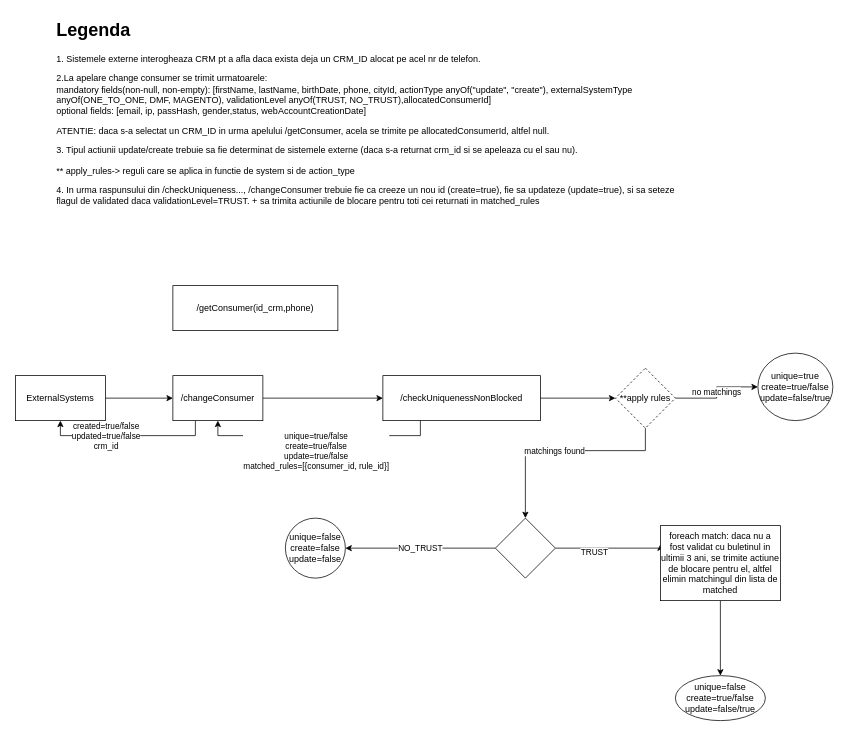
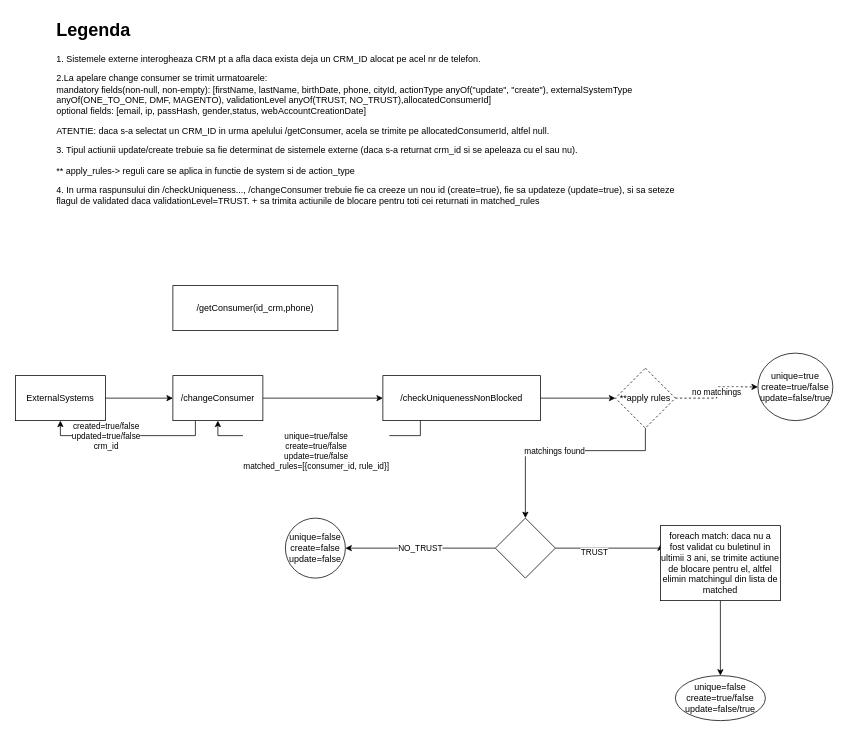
  <mxCell id="0" />
  <mxCell id="1" parent="0" />
  <mxCell id="2" value="" style="edgeStyle=orthogonalEdgeStyle;rounded=0;orthogonalLoop=1;jettySize=auto;html=1;" edge="1" parent="1" source="3" target="8"><mxGeometry relative="1" as="geometry" /></mxCell>
  <mxCell id="3" value="ExternalSystems" style="rounded=0;whiteSpace=wrap;html=1;" vertex="1" parent="1"><mxGeometry x="20" y="500" width="120" height="60" as="geometry" /></mxCell>
  <mxCell id="4" value="" style="edgeStyle=orthogonalEdgeStyle;rounded=0;orthogonalLoop=1;jettySize=auto;html=1;exitX=1;exitY=0.5;exitDx=0;exitDy=0;" edge="1" parent="1" source="8" target="13"><mxGeometry relative="1" as="geometry" /></mxCell>
  <mxCell id="5" value="/getConsumer(id_crm,phone)" style="whiteSpace=wrap;html=1;rounded=0;" vertex="1" parent="1"><mxGeometry x="230" y="380" width="220" height="60" as="geometry" /></mxCell>
  <mxCell id="6" style="edgeStyle=orthogonalEdgeStyle;rounded=0;orthogonalLoop=1;jettySize=auto;html=1;entryX=0.5;entryY=1;entryDx=0;entryDy=0;" edge="1" parent="1" source="8" target="3"><mxGeometry relative="1" as="geometry"><Array as="points"><mxPoint x="260" y="580" /><mxPoint x="80" y="580" /></Array></mxGeometry></mxCell>
  <mxCell id="7" value="created=true/false&lt;br&gt;updated=true/false&lt;br&gt;crm_id" style="edgeLabel;html=1;align=center;verticalAlign=middle;resizable=0;points=[];" vertex="1" connectable="0" parent="6"><mxGeometry x="0.273" relative="1" as="geometry"><mxPoint as="offset" /></mxGeometry></mxCell>
  <mxCell id="8" value="/changeConsumer" style="whiteSpace=wrap;html=1;rounded=0;" vertex="1" parent="1"><mxGeometry x="230" y="500" width="120" height="60" as="geometry" /></mxCell>
  <mxCell id="9" value="&lt;h1&gt;Legenda&lt;/h1&gt;&lt;p&gt;&lt;span style=&quot;text-align: center;&quot;&gt;1. Sistemele externe interogheaza CRM pt a afla daca exista deja un CRM_ID alocat pe acel nr de telefon.&lt;/span&gt;&lt;/p&gt;&lt;p&gt;&lt;span style=&quot;text-align: center;&quot;&gt;2.La apelare change consumer se trimit urmatoarele:&amp;nbsp;&lt;/span&gt;&lt;br style=&quot;text-align: center;&quot;&gt;&lt;span style=&quot;text-align: center;&quot;&gt;mandatory fields(non-null, non-empty): [firstName, lastName, birthDate, phone, cityId, actionType anyOf(&quot;update&quot;, &quot;create&quot;), externalSystemType anyOf(ONE_TO_ONE, DMF, MAGENTO), validationLevel anyOf(TRUST, NO_TRUST),allocatedConsumerId]&lt;/span&gt;&lt;br style=&quot;text-align: center;&quot;&gt;&lt;span style=&quot;text-align: center;&quot;&gt;optional fields: [email, ip, passHash, gender,status,&amp;nbsp;webAccountCreationDate]&lt;/span&gt;&lt;span style=&quot;text-align: center;&quot;&gt;&lt;br&gt;&lt;/span&gt;&lt;/p&gt;&lt;p&gt;&lt;span style=&quot;text-align: center;&quot;&gt;ATENTIE: daca s-a selectat un CRM_ID in urma apelului /getConsumer, acela se trimite pe allocatedConsumerId, altfel null.&lt;/span&gt;&lt;/p&gt;&lt;p&gt;&lt;span style=&quot;text-align: center;&quot;&gt;3. Tipul actiunii update/create trebuie sa fie determinat de sistemele externe (daca s-a returnat crm_id si se apeleaza cu el sau nu).&lt;/span&gt;&lt;/p&gt;&lt;p&gt;** apply_rules-&amp;gt; reguli care se aplica in functie de system si de action_type&lt;span style=&quot;text-align: center;&quot;&gt;&lt;br&gt;&lt;/span&gt;&lt;/p&gt;&lt;p&gt;&lt;span style=&quot;text-align: center;&quot;&gt;4. In urma raspunsului din /checkUniqueness..., /changeConsumer trebuie fie ca creeze un nou id (create=true), fie sa updateze (update=true), si sa seteze&amp;nbsp; flagul de validated daca validationLevel=TRUST. + sa trimita actiunile de blocare pentru toti cei returnati in matched_rules&lt;/span&gt;&lt;/p&gt;&lt;p&gt;&lt;span style=&quot;text-align: center;&quot;&gt;&lt;br&gt;&lt;/span&gt;&lt;/p&gt;" style="text;html=1;strokeColor=none;fillColor=none;spacing=5;spacingTop=-20;whiteSpace=wrap;overflow=hidden;rounded=0;" vertex="1" parent="1"><mxGeometry x="70" y="20" width="860" height="310" as="geometry" /></mxCell>
  <mxCell id="10" style="edgeStyle=orthogonalEdgeStyle;rounded=0;orthogonalLoop=1;jettySize=auto;html=1;exitX=0;exitY=0.75;exitDx=0;exitDy=0;entryX=0.5;entryY=1;entryDx=0;entryDy=0;" edge="1" parent="1" source="13" target="8"><mxGeometry relative="1" as="geometry"><Array as="points"><mxPoint x="560" y="580" /><mxPoint x="290" y="580" /></Array></mxGeometry></mxCell>
  <mxCell id="11" value="unique=true/false&lt;br&gt;create=true/false&lt;br&gt;update=true/false&lt;br&gt;matched_rules=[{consumer_id, rule_id}]" style="edgeLabel;html=1;align=center;verticalAlign=middle;resizable=0;points=[];" vertex="1" connectable="0" parent="10"><mxGeometry x="0.2" relative="1" as="geometry"><mxPoint y="20" as="offset" /></mxGeometry></mxCell>
  <mxCell id="12" value="" style="edgeStyle=orthogonalEdgeStyle;rounded=0;orthogonalLoop=1;jettySize=auto;html=1;" edge="1" parent="1" source="13" target="19"><mxGeometry relative="1" as="geometry" /></mxCell>
  <mxCell id="13" value="/checkUniquenessNonBlocked" style="whiteSpace=wrap;html=1;rounded=0;" vertex="1" parent="1"><mxGeometry x="510" y="500" width="210" height="60" as="geometry" /></mxCell>
- <mxCell id="14" value="no matchings" style="edgeStyle=orthogonalEdgeStyle;rounded=0;orthogonalLoop=1;jettySize=auto;html=1;" edge="1" parent="1" source="19" target="20"><mxGeometry relative="1" as="geometry" /></mxCell>
+ <mxCell id="14" value="no matchings" style="edgeStyle=orthogonalEdgeStyle;rounded=0;orthogonalLoop=1;jettySize=auto;html=1;dashed=1;" edge="1" parent="1" source="19" target="20"><mxGeometry relative="1" as="geometry" /></mxCell>
  <mxCell id="15" value="" style="edgeStyle=orthogonalEdgeStyle;rounded=0;orthogonalLoop=1;jettySize=auto;html=1;entryX=0;entryY=0.25;entryDx=0;entryDy=0;" edge="1" parent="1" source="24" target="22"><mxGeometry relative="1" as="geometry"><mxPoint x="860" y="640" as="targetPoint" /><Array as="points"><mxPoint x="880" y="730" /></Array></mxGeometry></mxCell>
  <mxCell id="16" value="TRUST" style="edgeLabel;html=1;align=center;verticalAlign=middle;resizable=0;points=[];" vertex="1" connectable="0" parent="15"><mxGeometry x="-0.297" y="-5" relative="1" as="geometry"><mxPoint as="offset" /></mxGeometry></mxCell>
  <mxCell id="17" value="" style="edgeStyle=orthogonalEdgeStyle;rounded=0;orthogonalLoop=1;jettySize=auto;html=1;" edge="1" parent="1" source="19" target="24"><mxGeometry relative="1" as="geometry"><Array as="points"><mxPoint x="860" y="600" /><mxPoint x="700" y="600" /></Array></mxGeometry></mxCell>
  <mxCell id="18" value="matchings found" style="edgeLabel;html=1;align=center;verticalAlign=middle;resizable=0;points=[];" vertex="1" connectable="0" parent="17"><mxGeometry x="0.086" relative="1" as="geometry"><mxPoint as="offset" /></mxGeometry></mxCell>
  <mxCell id="19" value="**apply rules" style="rhombus;whiteSpace=wrap;html=1;rounded=0;dashed=1;" vertex="1" parent="1"><mxGeometry x="820" y="490" width="80" height="80" as="geometry" /></mxCell>
  <mxCell id="20" value="unique=true&lt;br&gt;create=true/false&lt;br&gt;update=false/true" style="ellipse;whiteSpace=wrap;html=1;rounded=0;" vertex="1" parent="1"><mxGeometry x="1010" y="470" width="100" height="90" as="geometry" /></mxCell>
  <mxCell id="21" value="" style="edgeStyle=orthogonalEdgeStyle;rounded=0;orthogonalLoop=1;jettySize=auto;html=1;" edge="1" parent="1" source="22" target="26"><mxGeometry relative="1" as="geometry" /></mxCell>
  <mxCell id="22" value="foreach match: daca nu a fost validat cu buletinul in ultimii 3 ani, se trimite actiune de blocare pentru el, altfel elimin matchingul din lista de matched" style="rounded=0;whiteSpace=wrap;html=1;" vertex="1" parent="1"><mxGeometry x="880" y="700" width="160" height="100" as="geometry" /></mxCell>
  <mxCell id="23" value="NO_TRUST" style="edgeStyle=orthogonalEdgeStyle;rounded=0;orthogonalLoop=1;jettySize=auto;html=1;" edge="1" parent="1" source="24" target="25"><mxGeometry relative="1" as="geometry"><mxPoint x="470" y="730" as="targetPoint" /></mxGeometry></mxCell>
  <mxCell id="24" value="" style="rhombus;whiteSpace=wrap;html=1;rounded=0;" vertex="1" parent="1"><mxGeometry x="660" y="690" width="80" height="80" as="geometry" /></mxCell>
  <mxCell id="25" value="unique=false&lt;br&gt;create=false&lt;br&gt;update=false" style="ellipse;whiteSpace=wrap;html=1;aspect=fixed;" vertex="1" parent="1"><mxGeometry x="380" y="690" width="80" height="80" as="geometry" /></mxCell>
  <mxCell id="26" value="unique=false&lt;br&gt;create=true/false&lt;br&gt;update=false/true" style="ellipse;whiteSpace=wrap;html=1;rounded=0;" vertex="1" parent="1"><mxGeometry x="900" y="900" width="120" height="60" as="geometry" /></mxCell>
